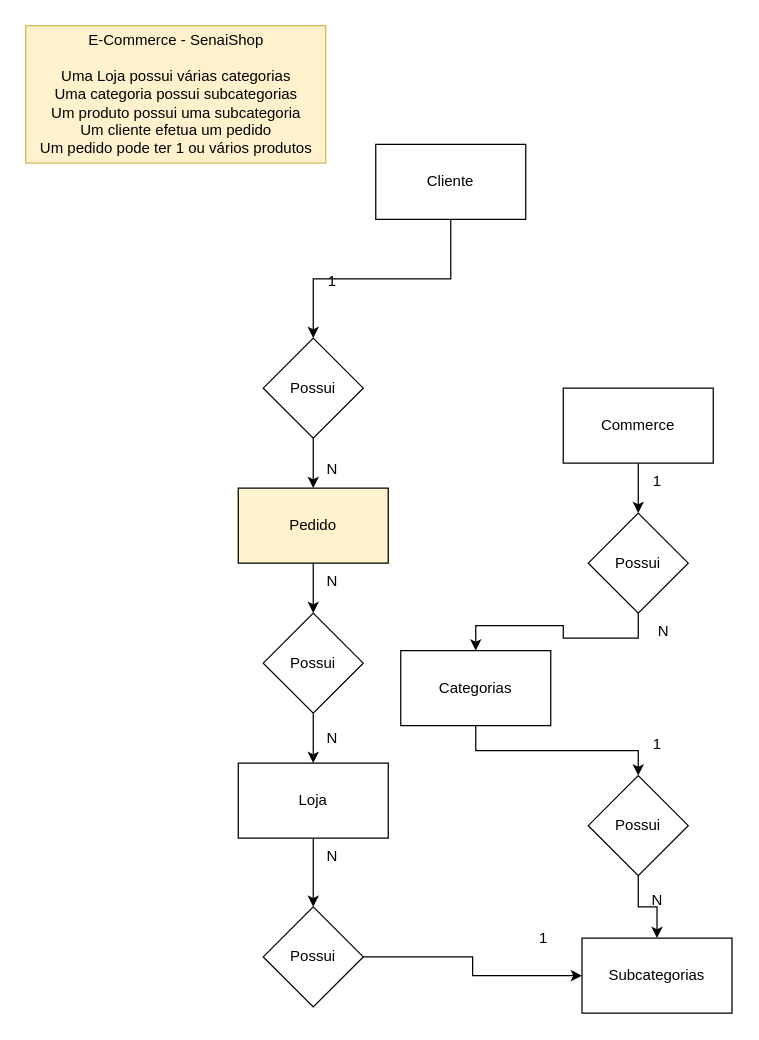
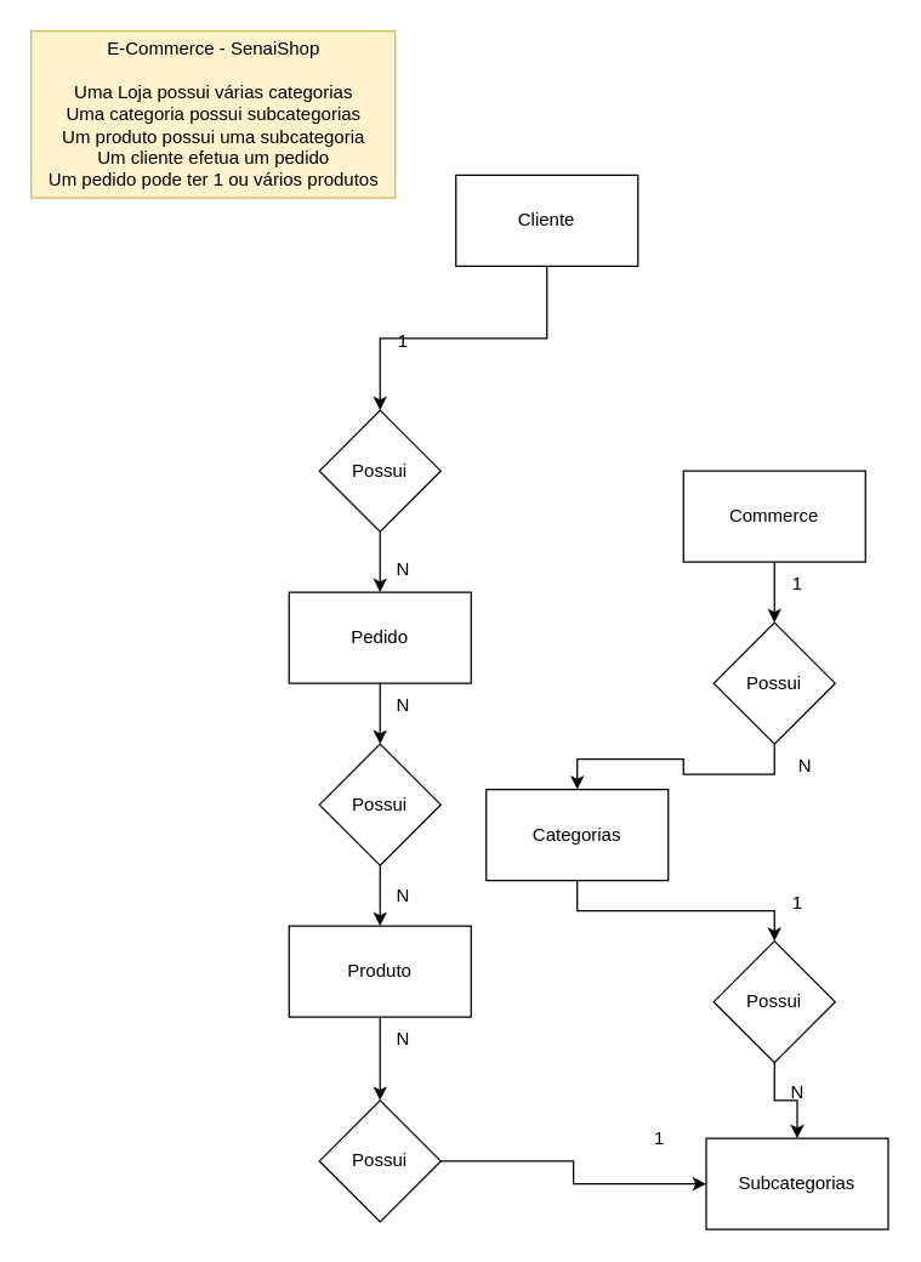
  <mxCell id="0" />
  <mxCell id="1" parent="0" />
  <mxCell id="2" value="&lt;div&gt;E-Commerce - SenaiShop&lt;/div&gt;&lt;div&gt;&lt;br&gt;&lt;/div&gt;&lt;div&gt;Uma Loja possui várias categorias&lt;/div&gt;&lt;div&gt;Uma categoria possui subcategorias&lt;/div&gt;&lt;div&gt;Um produto possui uma subcategoria&lt;/div&gt;&lt;div&gt;Um cliente efetua um pedido&lt;/div&gt;&lt;div&gt;Um pedido pode ter 1 ou vários produtos&lt;/div&gt;" style="text;html=1;align=center;verticalAlign=middle;resizable=0;points=[];autosize=1;strokeColor=#d6b656;fillColor=#fff2cc;" parent="1" vertex="1"><mxGeometry width="240" height="110" as="geometry" x="20" y="20" /></mxCell>
  <mxCell id="3" style="edgeStyle=orthogonalEdgeStyle;rounded=0;orthogonalLoop=1;jettySize=auto;html=1;exitX=0.5;exitY=1;exitDx=0;exitDy=0;entryX=0.5;entryY=0;entryDx=0;entryDy=0;" parent="1" source="4" target="15" edge="1"><mxGeometry relative="1" as="geometry" /></mxCell>
  <mxCell id="4" value="Commerce" style="rounded=0;whiteSpace=wrap;html=1;" parent="1" vertex="1"><mxGeometry x="450" y="310" width="120" height="60" as="geometry" /></mxCell>
  <mxCell id="5" style="edgeStyle=orthogonalEdgeStyle;rounded=0;orthogonalLoop=1;jettySize=auto;html=1;exitX=0.5;exitY=1;exitDx=0;exitDy=0;entryX=0.5;entryY=0;entryDx=0;entryDy=0;" parent="1" source="6" target="17" edge="1"><mxGeometry relative="1" as="geometry" /></mxCell>
  <mxCell id="6" value="Categorias" style="rounded=0;whiteSpace=wrap;html=1;" parent="1" vertex="1"><mxGeometry x="320" y="520" width="120" height="60" as="geometry" /></mxCell>
  <mxCell id="7" value="Subcategorias" style="rounded=0;whiteSpace=wrap;html=1;" parent="1" vertex="1"><mxGeometry x="465" y="750" width="120" height="60" as="geometry" /></mxCell>
  <mxCell id="8" style="edgeStyle=orthogonalEdgeStyle;rounded=0;orthogonalLoop=1;jettySize=auto;html=1;exitX=0.5;exitY=1;exitDx=0;exitDy=0;entryX=0.5;entryY=0;entryDx=0;entryDy=0;" parent="1" source="9" target="19" edge="1"><mxGeometry relative="1" as="geometry" /></mxCell>
- <mxCell id="9" value="Loja" style="rounded=0;whiteSpace=wrap;html=1;" parent="1" vertex="1"><mxGeometry x="190" y="610" width="120" height="60" as="geometry" /></mxCell>
+ <mxCell id="9" value="Produto" style="rounded=0;whiteSpace=wrap;html=1;" parent="1" vertex="1"><mxGeometry x="190" y="610" width="120" height="60" as="geometry" /></mxCell>
  <mxCell id="10" style="edgeStyle=orthogonalEdgeStyle;rounded=0;orthogonalLoop=1;jettySize=auto;html=1;exitX=0.5;exitY=1;exitDx=0;exitDy=0;entryX=0.5;entryY=0;entryDx=0;entryDy=0;" parent="1" source="11" target="21" edge="1"><mxGeometry relative="1" as="geometry" /></mxCell>
  <mxCell id="11" value="Cliente" style="rounded=0;whiteSpace=wrap;html=1;" parent="1" vertex="1"><mxGeometry x="300" y="115" width="120" height="60" as="geometry" /></mxCell>
  <mxCell id="12" style="edgeStyle=orthogonalEdgeStyle;rounded=0;orthogonalLoop=1;jettySize=auto;html=1;exitX=0.5;exitY=1;exitDx=0;exitDy=0;entryX=0.5;entryY=0;entryDx=0;entryDy=0;" parent="1" source="29" target="9" edge="1"><mxGeometry relative="1" as="geometry" /></mxCell>
- <mxCell id="13" value="Pedido" style="rounded=0;whiteSpace=wrap;html=1;fillColor=#fff2cc;" parent="1" vertex="1"><mxGeometry x="190" y="390" width="120" height="60" as="geometry" /></mxCell>
+ <mxCell id="13" value="Pedido" style="rounded=0;whiteSpace=wrap;html=1;" parent="1" vertex="1"><mxGeometry x="190" y="390" width="120" height="60" as="geometry" /></mxCell>
  <mxCell id="14" style="edgeStyle=orthogonalEdgeStyle;rounded=0;orthogonalLoop=1;jettySize=auto;html=1;exitX=0.5;exitY=1;exitDx=0;exitDy=0;entryX=0.5;entryY=0;entryDx=0;entryDy=0;" parent="1" source="15" target="6" edge="1"><mxGeometry relative="1" as="geometry" /></mxCell>
  <mxCell id="15" value="Possui" style="rhombus;whiteSpace=wrap;html=1;" parent="1" vertex="1"><mxGeometry x="470" y="410" width="80" height="80" as="geometry" /></mxCell>
  <mxCell id="16" style="edgeStyle=orthogonalEdgeStyle;rounded=0;orthogonalLoop=1;jettySize=auto;html=1;exitX=0.5;exitY=1;exitDx=0;exitDy=0;" parent="1" source="17" target="7" edge="1"><mxGeometry relative="1" as="geometry" /></mxCell>
  <mxCell id="17" value="Possui" style="rhombus;whiteSpace=wrap;html=1;" parent="1" vertex="1"><mxGeometry x="470" y="620" width="80" height="80" as="geometry" /></mxCell>
  <mxCell id="18" style="edgeStyle=orthogonalEdgeStyle;rounded=0;orthogonalLoop=1;jettySize=auto;html=1;exitX=1;exitY=0.5;exitDx=0;exitDy=0;entryX=0;entryY=0.5;entryDx=0;entryDy=0;" parent="1" source="19" target="7" edge="1"><mxGeometry relative="1" as="geometry" /></mxCell>
  <mxCell id="19" value="Possui" style="rhombus;whiteSpace=wrap;html=1;" parent="1" vertex="1"><mxGeometry x="210" y="725" width="80" height="80" as="geometry" /></mxCell>
  <mxCell id="20" style="edgeStyle=orthogonalEdgeStyle;rounded=0;orthogonalLoop=1;jettySize=auto;html=1;exitX=0.5;exitY=1;exitDx=0;exitDy=0;" parent="1" source="21" target="13" edge="1"><mxGeometry relative="1" as="geometry" /></mxCell>
  <mxCell id="21" value="Possui" style="rhombus;whiteSpace=wrap;html=1;" parent="1" vertex="1"><mxGeometry x="210" y="270" width="80" height="80" as="geometry" /></mxCell>
  <mxCell id="22" value="N" style="text;html=1;align=center;verticalAlign=middle;resizable=0;points=[];autosize=1;strokeColor=none;fillColor=none;" parent="1" vertex="1"><mxGeometry x="515" y="490" width="30" height="30" as="geometry" /></mxCell>
  <mxCell id="23" value="1" style="text;html=1;align=center;verticalAlign=middle;resizable=0;points=[];autosize=1;strokeColor=none;fillColor=none;" parent="1" vertex="1"><mxGeometry x="510" y="370" width="30" height="30" as="geometry" /></mxCell>
  <mxCell id="24" value="1" style="text;html=1;align=center;verticalAlign=middle;resizable=0;points=[];autosize=1;strokeColor=none;fillColor=none;" parent="1" vertex="1"><mxGeometry x="510" y="580" width="30" height="30" as="geometry" /></mxCell>
  <mxCell id="25" value="N" style="text;html=1;align=center;verticalAlign=middle;resizable=0;points=[];autosize=1;strokeColor=none;fillColor=none;" parent="1" vertex="1"><mxGeometry x="510" y="705" width="30" height="30" as="geometry" /></mxCell>
  <mxCell id="26" value="1" style="text;html=1;align=center;verticalAlign=middle;resizable=0;points=[];autosize=1;strokeColor=none;fillColor=none;" parent="1" vertex="1"><mxGeometry x="419" y="735" width="30" height="30" as="geometry" /></mxCell>
  <mxCell id="27" value="N" style="text;html=1;align=center;verticalAlign=middle;resizable=0;points=[];autosize=1;strokeColor=none;fillColor=none;" parent="1" vertex="1"><mxGeometry x="250" y="670" width="30" height="30" as="geometry" /></mxCell>
  <mxCell id="28" value="" style="edgeStyle=orthogonalEdgeStyle;rounded=0;orthogonalLoop=1;jettySize=auto;html=1;exitX=0.5;exitY=1;exitDx=0;exitDy=0;entryX=0.5;entryY=0;entryDx=0;entryDy=0;" parent="1" source="13" target="29" edge="1"><mxGeometry relative="1" as="geometry"><mxPoint x="250" y="450" as="sourcePoint" /><mxPoint x="250" y="610" as="targetPoint" /></mxGeometry></mxCell>
  <mxCell id="29" value="Possui" style="rhombus;whiteSpace=wrap;html=1;" parent="1" vertex="1"><mxGeometry x="210" y="490" width="80" height="80" as="geometry" /></mxCell>
  <mxCell id="30" value="N" style="text;html=1;align=center;verticalAlign=middle;resizable=0;points=[];autosize=1;strokeColor=none;fillColor=none;" parent="1" vertex="1"><mxGeometry x="250" y="450" width="30" height="30" as="geometry" /></mxCell>
  <mxCell id="31" value="N" style="text;html=1;align=center;verticalAlign=middle;resizable=0;points=[];autosize=1;strokeColor=none;fillColor=none;" parent="1" vertex="1"><mxGeometry x="250" y="575" width="30" height="30" as="geometry" /></mxCell>
  <mxCell id="32" value="N" style="text;html=1;align=center;verticalAlign=middle;resizable=0;points=[];autosize=1;strokeColor=none;fillColor=none;" parent="1" vertex="1"><mxGeometry x="250" y="360" width="30" height="30" as="geometry" /></mxCell>
  <mxCell id="33" value="1" style="text;html=1;align=center;verticalAlign=middle;resizable=0;points=[];autosize=1;strokeColor=none;fillColor=none;" parent="1" vertex="1"><mxGeometry x="250" y="210" width="30" height="30" as="geometry" /></mxCell>
